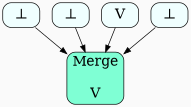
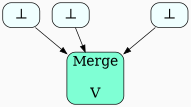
  digraph {
    bgcolor=gray98
    compound=true
    node [fillcolor=azure fontsize=20 shape=box style="filled,rounded"]
    edge [fontsize=20]
    n1 [fillcolor=aquamarine label="Merge\n\nV"]
    n2 [label="⊥"]
    n3 [label="⊥"]
-   n4 [label=V]
    n5 [label="⊥"]
    n2 -> n1
    n3 -> n1
-   n4 -> n1
    n5 -> n1
  }
